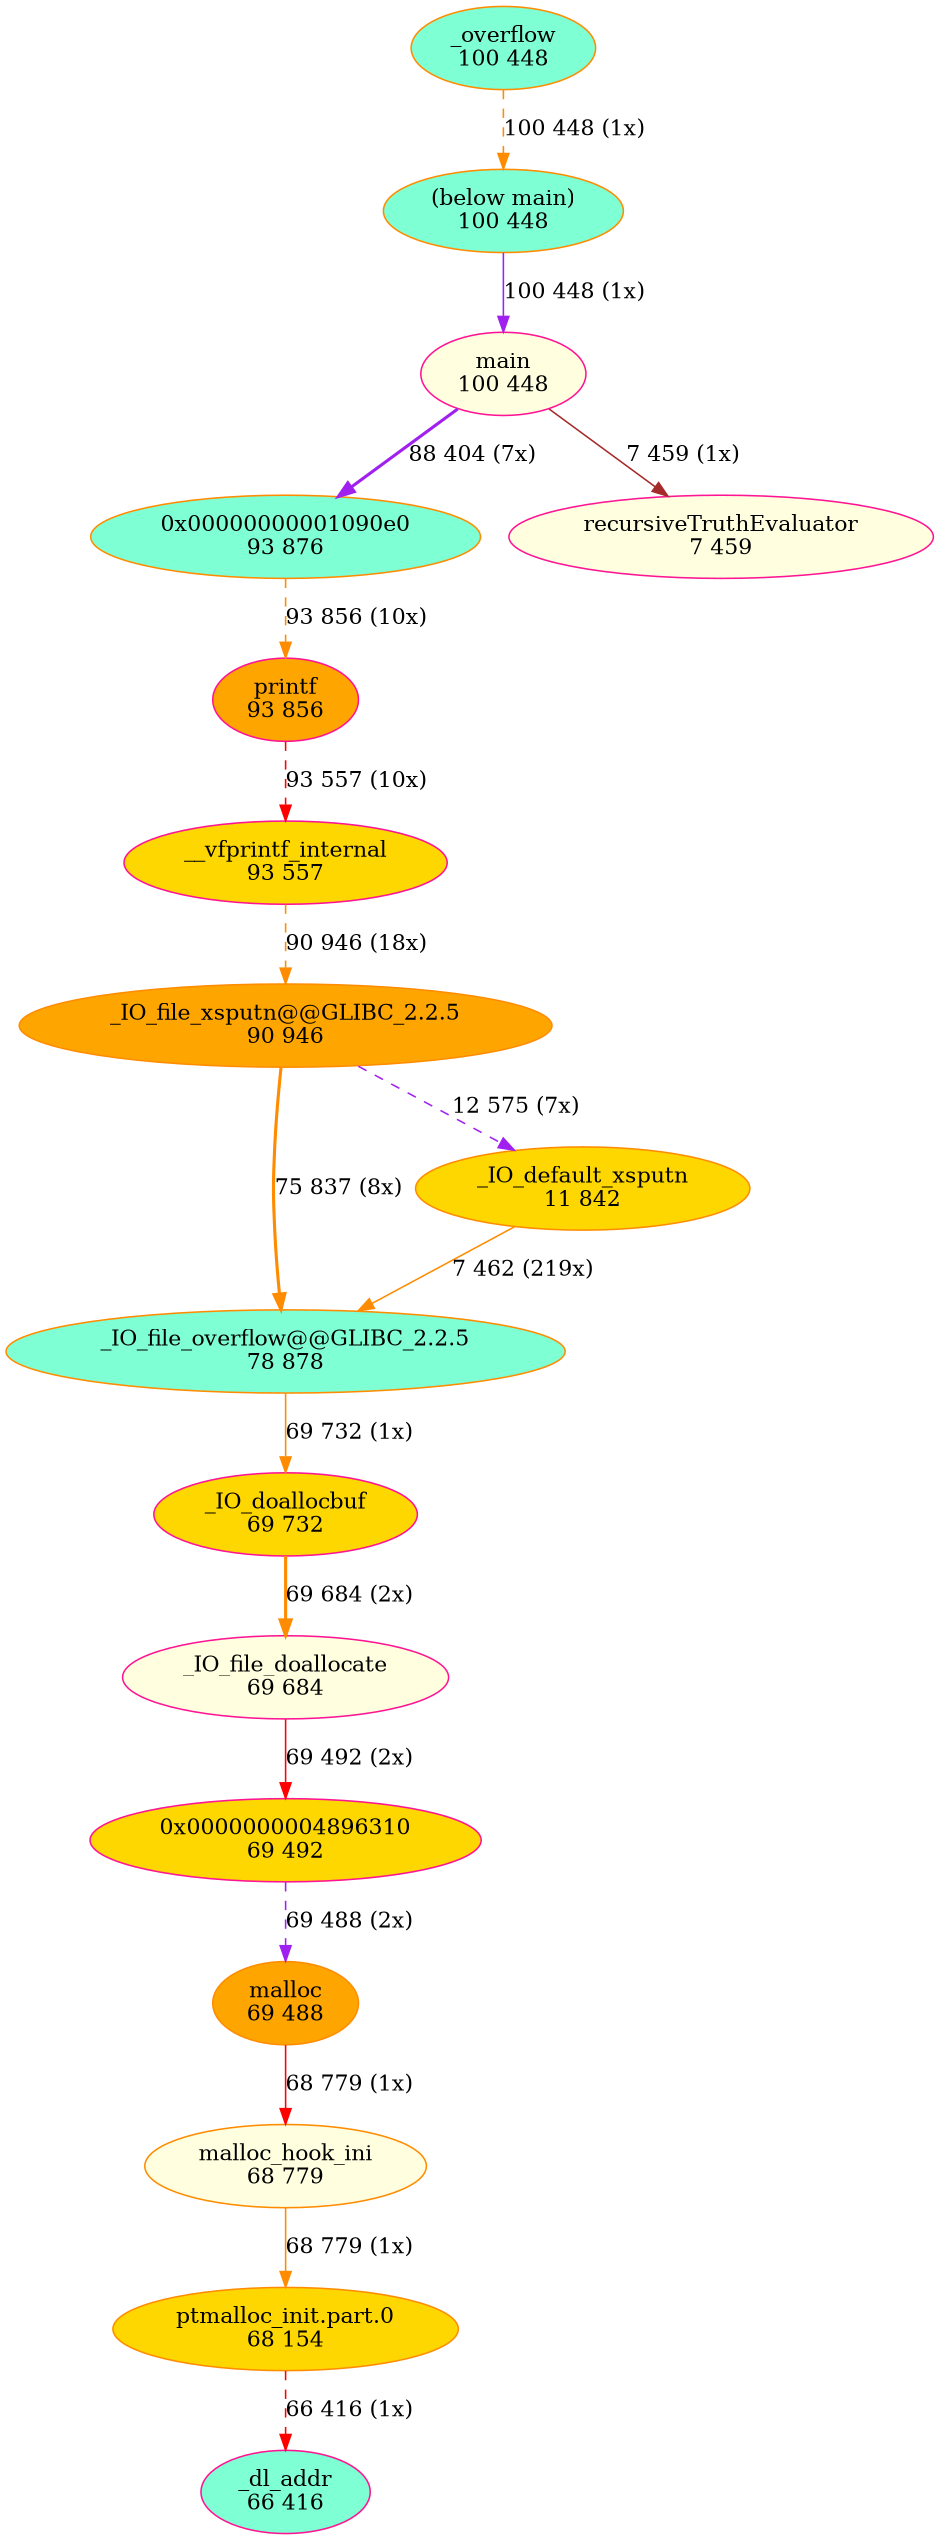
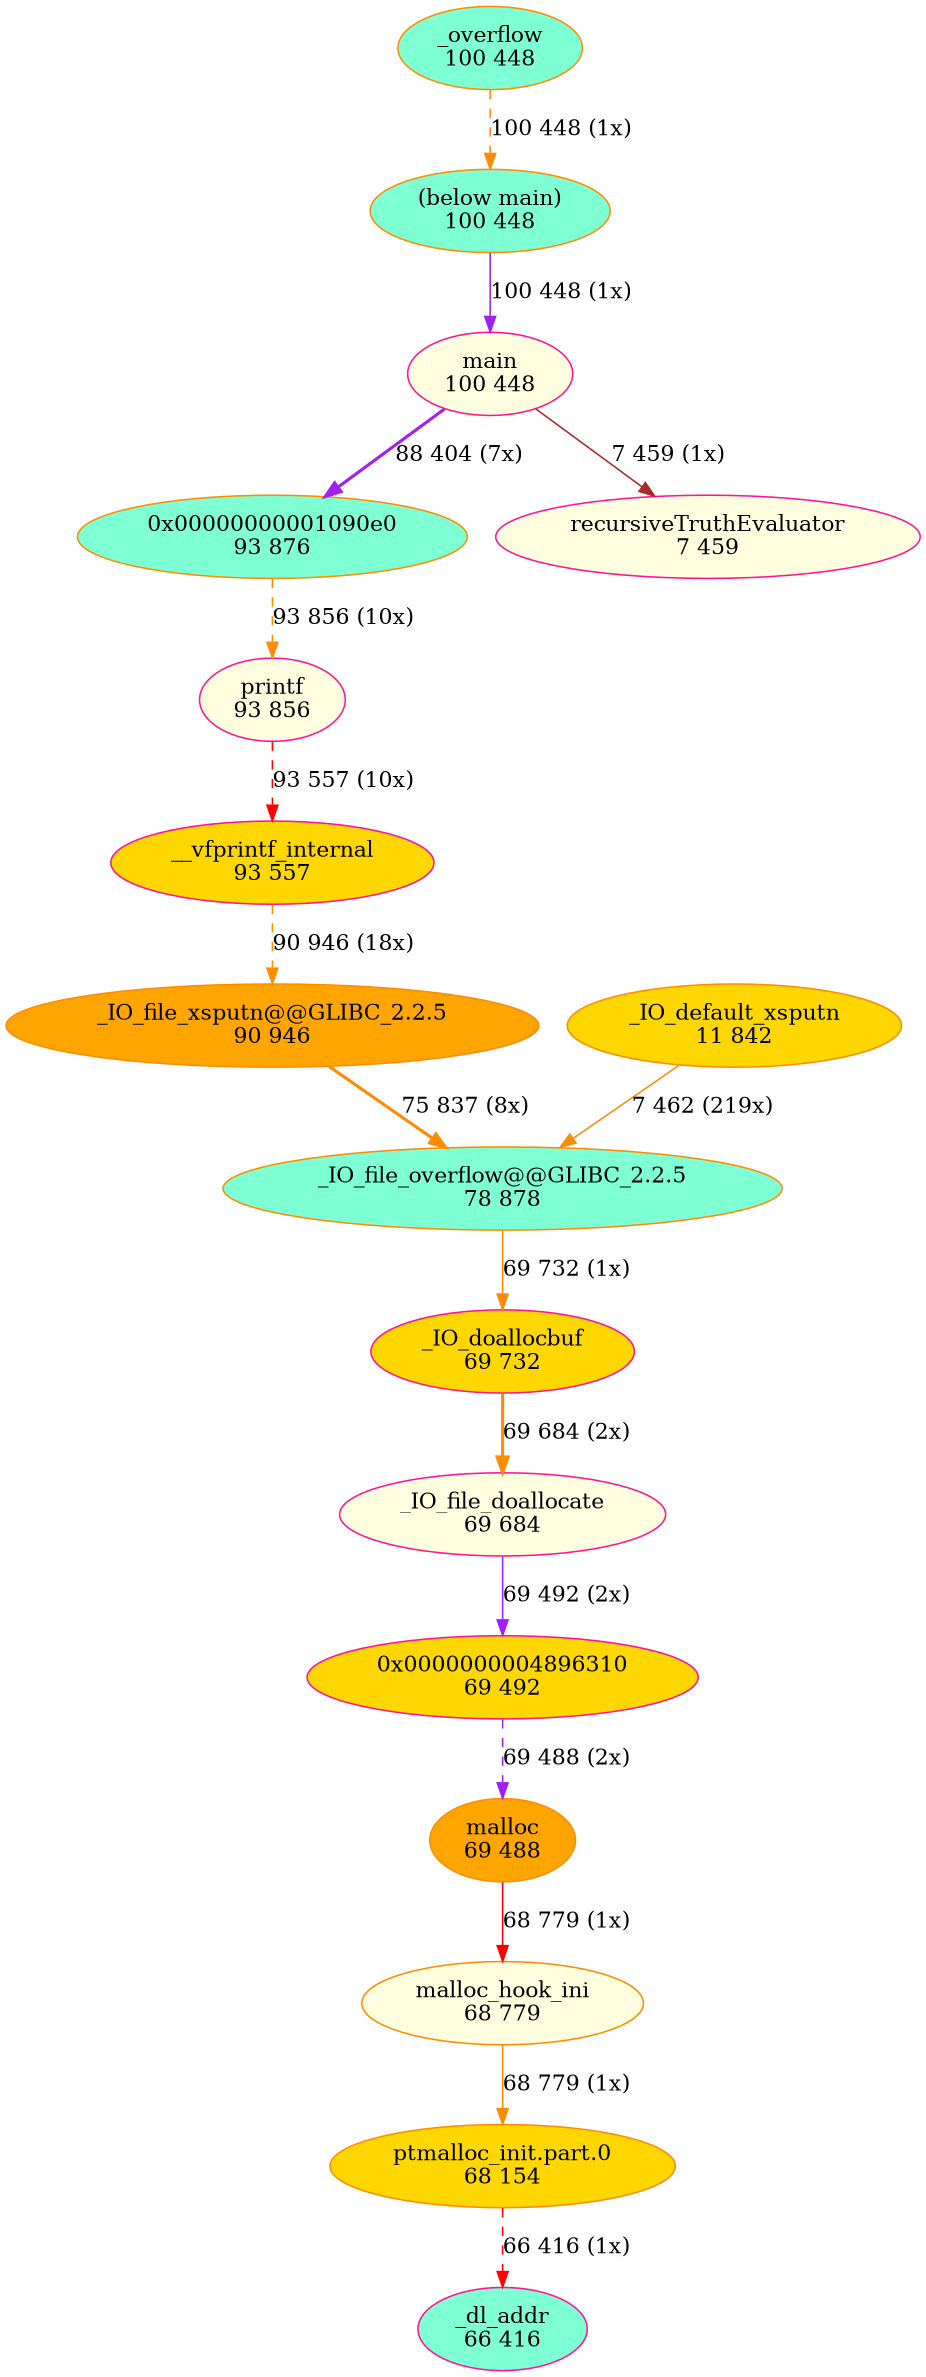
  digraph {
    node [color=darkorange fillcolor=aquamarine style=filled]
    edge [color=darkorange style=solid weight=2]
    n1 [label="_IO_file_overflow@@GLIBC_2.2.5\n78 878"]
    n2 [color=deeppink fillcolor=gold label="_IO_doallocbuf\n69 732"]
    n3 [color=deeppink fillcolor=lightyellow label="_IO_file_doallocate\n69 684"]
    n4 [color=deeppink fillcolor=gold label="0x0000000004896310\n69 492"]
    n5 [fillcolor=orange label="_IO_file_xsputn@@GLIBC_2.2.5\n90 946"]
    n6 [fillcolor=gold label="_IO_default_xsputn\n11 842"]
    n7 [fillcolor=gold label="ptmalloc_init.part.0\n68 154"]
    n8 [color=deeppink label="_dl_addr\n66 416"]
    n9 [fillcolor=lightyellow label="malloc_hook_ini\n68 779"]
    n10 [fillcolor=orange label="malloc\n69 488"]
    n11 [label="(below main)\n100 448"]
    n12 [color=deeppink fillcolor=lightyellow label="main\n100 448"]
    n13 [label="0x00000000001090e0\n93 876"]
    n14 [color=deeppink fillcolor=lightyellow label="recursiveTruthEvaluator\n7 459"]
-   n15 [color=deeppink fillcolor=orange label="printf\n93 856"]
+   n15 [color=deeppink fillcolor=lightyellow label="printf\n93 856"]
    n16 [color=deeppink fillcolor=gold label="__vfprintf_internal\n93 557"]
    n17 [label="_overflow\n100 448"]
    n1 -> n2 [label="69 732 (1x)"]
    n2 -> n3 [label="69 684 (2x)" style=bold]
-   n3 -> n4 [color=red label="69 492 (2x)"]
+   n3 -> n4 [color=purple label="69 492 (2x)"]
    n4 -> n10 [color=purple label="69 488 (2x)" style=dashed]
    n5 -> n1 [label="75 837 (8x)" style=bold]
-   n5 -> n6 [color=purple label="12 575 (7x)" style=dashed]
    n6 -> n1 [label="7 462 (219x)"]
    n7 -> n8 [color=red label="66 416 (1x)" style=dashed]
    n9 -> n7 [label="68 779 (1x)"]
    n10 -> n9 [color=red label="68 779 (1x)"]
    n11 -> n12 [color=purple label="100 448 (1x)"]
    n12 -> n13 [color=purple label="88 404 (7x)" style=bold]
    n12 -> n14 [color=brown label="7 459 (1x)"]
    n13 -> n15 [label="93 856 (10x)" style=dashed]
    n15 -> n16 [color=red label="93 557 (10x)" style=dashed]
    n16 -> n5 [label="90 946 (18x)" style=dashed]
    n17 -> n11 [label="100 448 (1x)" style=dashed]
  }
